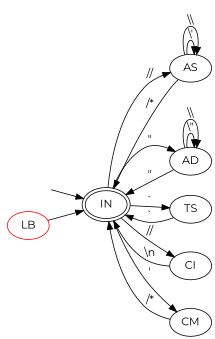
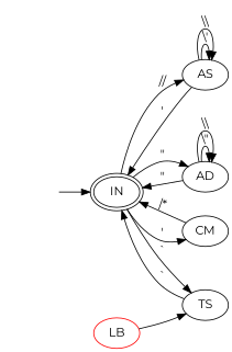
  digraph {
    fontname=Montserrat
    rankdir=LR
    node [fontname=Montserrat]
    edge [fontname=Montserrat]
    _nil0 [style=invis]
    IN [peripheries=2]
    AS
    AD
    TS
-   CI
    CM
    LB [color=red]
    _nil0 -> IN
    IN -> AS [label="//"]
    IN -> AD [label="\""]
    IN -> TS [label="`"]
-   IN -> CI [label="//"]
    IN -> CM [label="'"]
-   AS -> IN [label="/*"]
+   AS -> IN [label="'"]
    AS -> AS [label="\\'"]
    AS -> AS [label="\\\\"]
    AD -> IN [label="\""]
    AD -> AD [label="\\\""]
    AD -> AD [label="\\\\"]
    TS -> IN [label="`"]
-   CI -> IN [label="\\n"]
    CM -> IN [label="/*"]
-   LB -> IN
+   LB -> TS
  }
